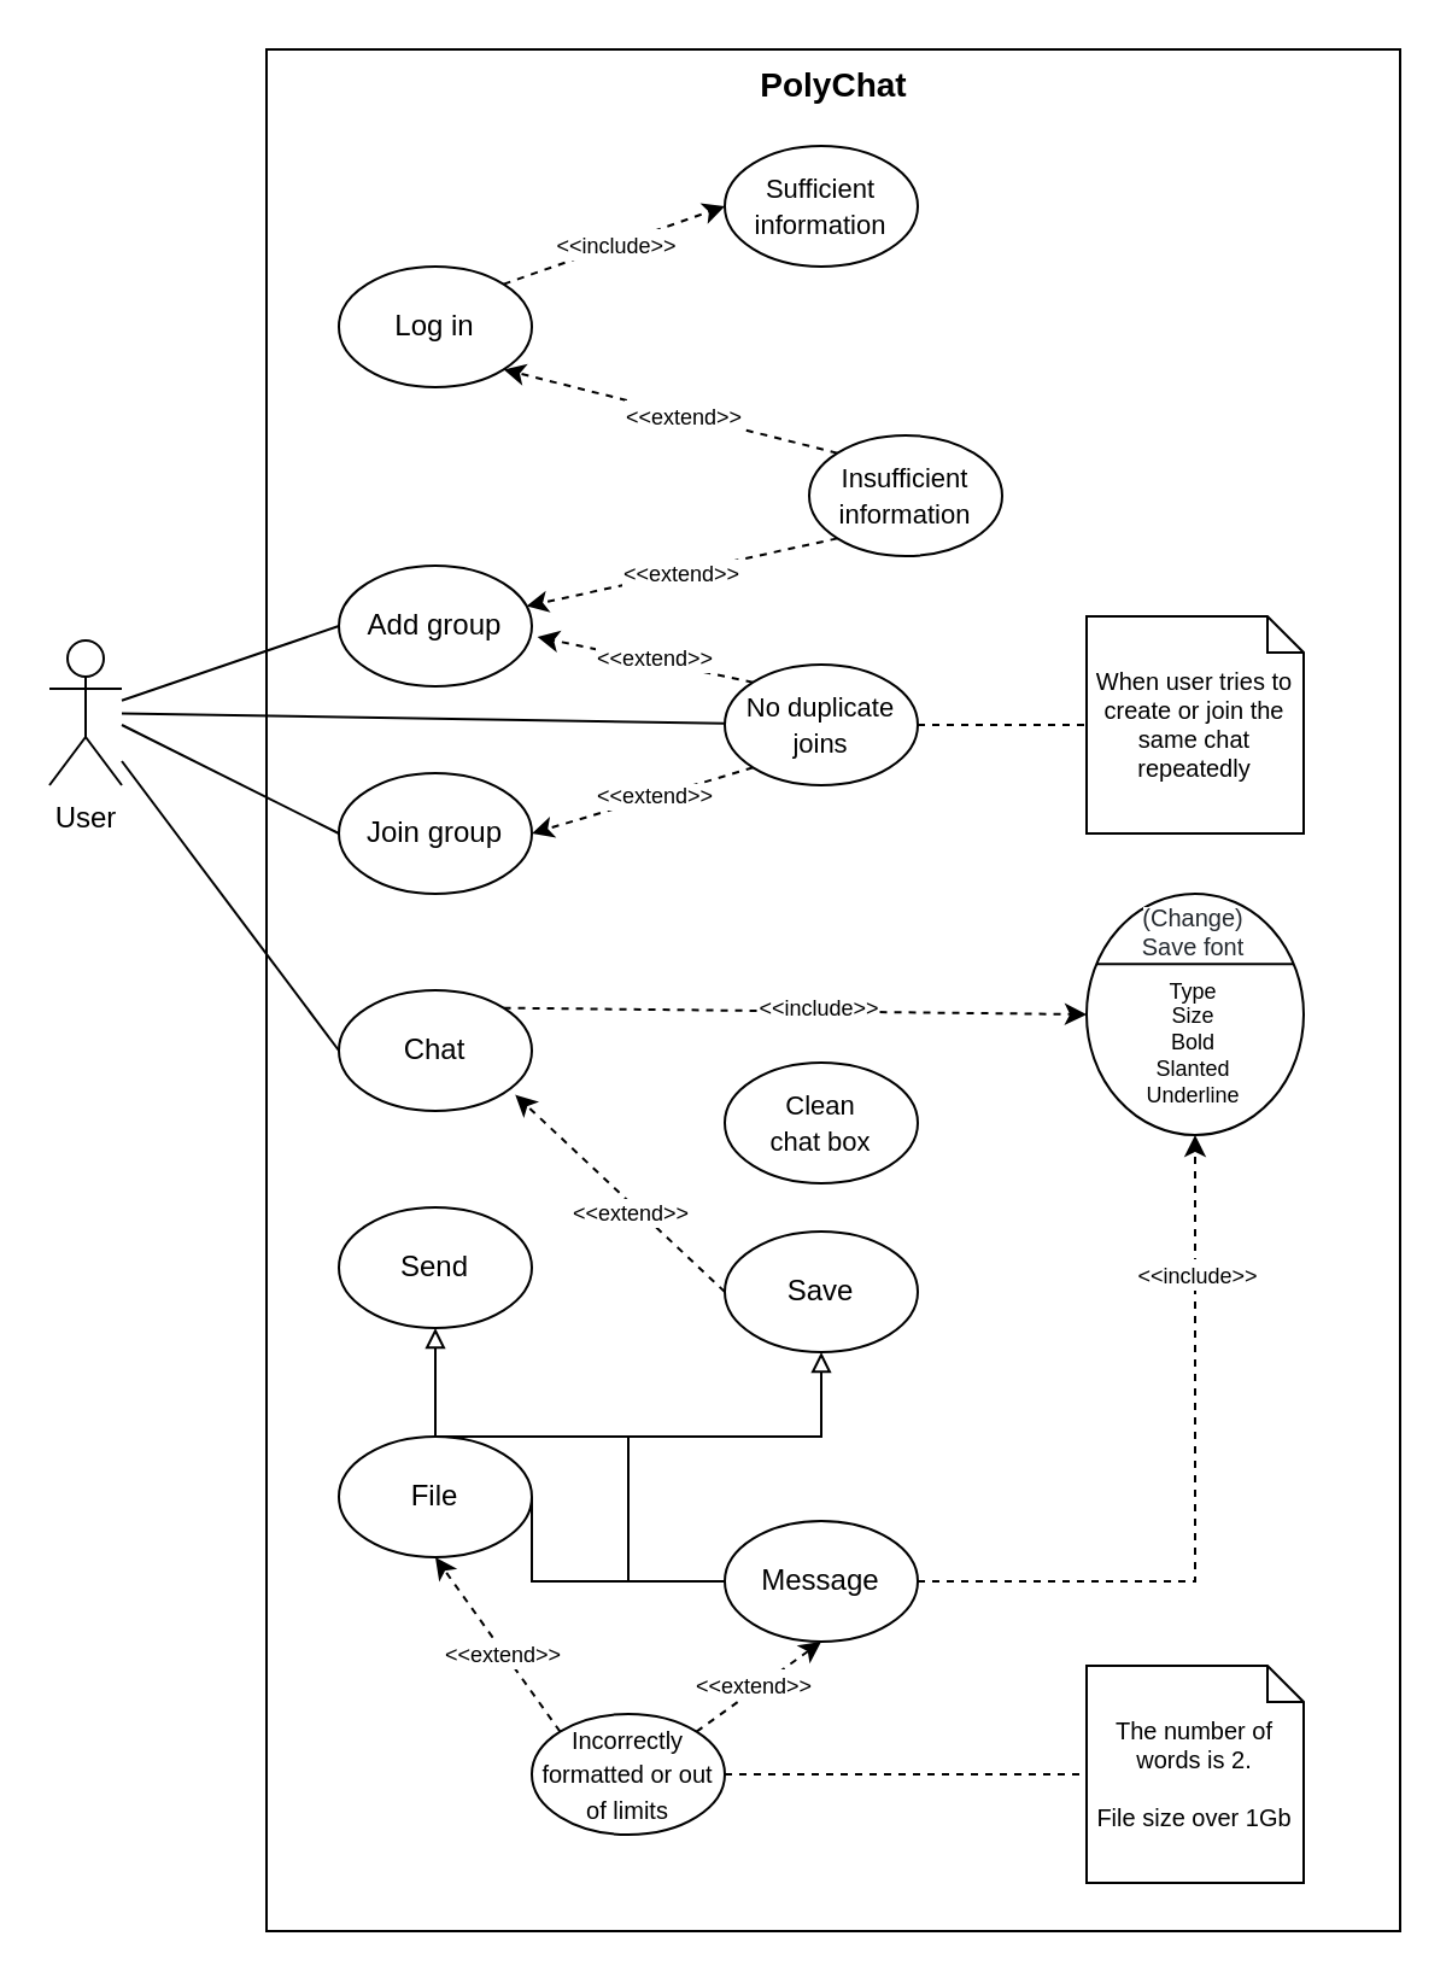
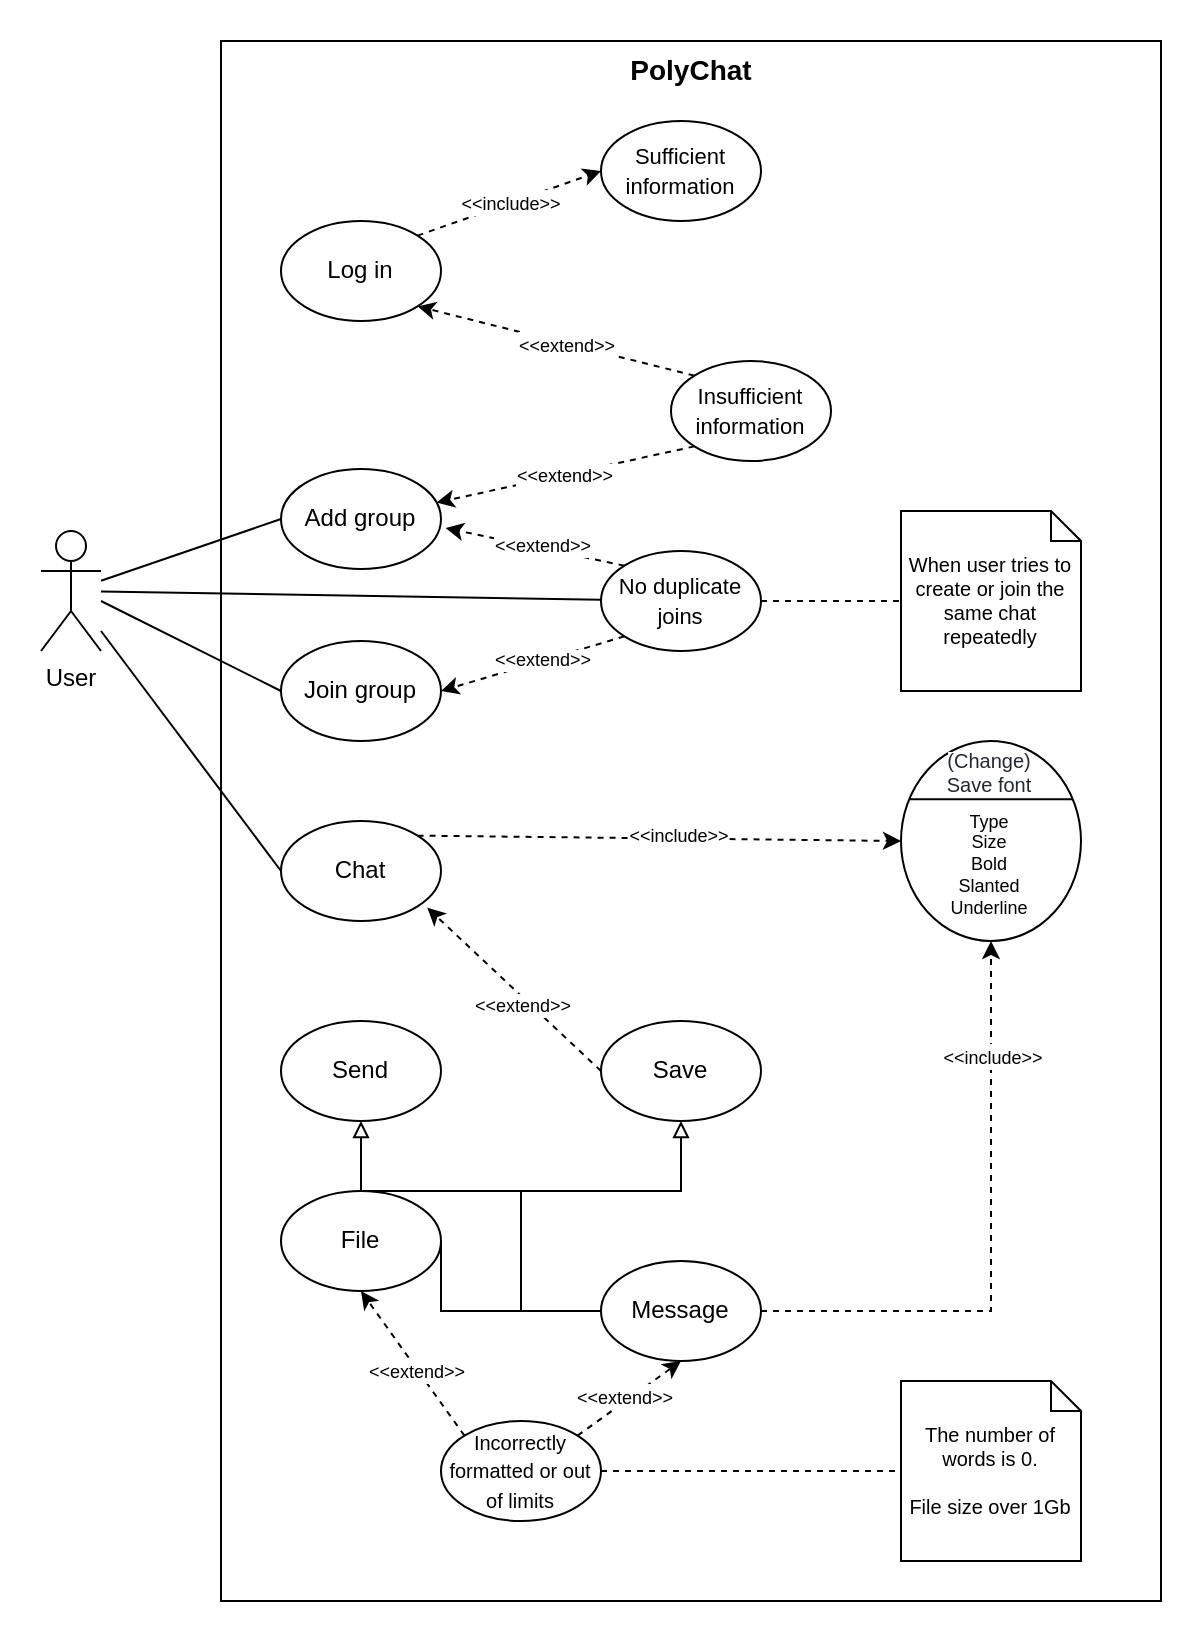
  <mxCell id="0" />
  <mxCell id="1" parent="0" />
  <mxCell id="2" value="&lt;b&gt;&lt;font style=&quot;font-size: 14px&quot;&gt;PolyChat&lt;/font&gt;&lt;/b&gt;" style="html=1;fontSize=11;horizontal=1;verticalAlign=top;" parent="1" vertex="1"><mxGeometry x="110" y="20" width="470" height="780" as="geometry" /></mxCell>
  <mxCell id="3" style="rounded=0;orthogonalLoop=1;jettySize=auto;html=1;endArrow=none;endFill=0;" parent="1" source="7" target="26" edge="1"><mxGeometry relative="1" as="geometry" /></mxCell>
  <mxCell id="4" style="edgeStyle=none;rounded=0;orthogonalLoop=1;jettySize=auto;html=1;entryX=0;entryY=0.5;entryDx=0;entryDy=0;endArrow=none;endFill=0;" parent="1" source="7" target="11" edge="1"><mxGeometry relative="1" as="geometry" /></mxCell>
  <mxCell id="5" style="edgeStyle=none;rounded=0;orthogonalLoop=1;jettySize=auto;html=1;entryX=0;entryY=0.5;entryDx=0;entryDy=0;endArrow=none;endFill=0;" parent="1" source="7" target="14" edge="1"><mxGeometry relative="1" as="geometry" /></mxCell>
  <mxCell id="6" style="edgeStyle=none;rounded=0;orthogonalLoop=1;jettySize=auto;html=1;entryX=0;entryY=0.5;entryDx=0;entryDy=0;endArrow=none;endFill=0;" parent="1" target="15" edge="1"><mxGeometry relative="1" as="geometry"><mxPoint x="50" y="300" as="sourcePoint" /></mxGeometry></mxCell>
  <mxCell id="7" value="User" style="shape=umlActor;verticalLabelPosition=bottom;verticalAlign=top;html=1;outlineConnect=0;" parent="1" vertex="1"><mxGeometry x="20" y="265" width="30" height="60" as="geometry" /></mxCell>
  <mxCell id="8" style="edgeStyle=none;rounded=0;orthogonalLoop=1;jettySize=auto;html=1;exitX=1;exitY=0;exitDx=0;exitDy=0;entryX=0;entryY=0.5;entryDx=0;entryDy=0;endArrow=classic;endFill=1;dashed=1;" parent="1" source="10" target="16" edge="1"><mxGeometry relative="1" as="geometry" /></mxCell>
  <mxCell id="9" value="&lt;font style=&quot;font-size: 9px&quot;&gt;&amp;lt;&amp;lt;include&amp;gt;&amp;gt;&lt;/font&gt;" style="edgeLabel;html=1;align=center;verticalAlign=middle;resizable=0;points=[];rotation=0;" parent="8" vertex="1" connectable="0"><mxGeometry x="-0.179" relative="1" as="geometry"><mxPoint x="8" y="-4" as="offset" /></mxGeometry></mxCell>
  <mxCell id="10" value="Log in" style="ellipse;whiteSpace=wrap;html=1;" parent="1" vertex="1"><mxGeometry x="140" y="110" width="80" height="50" as="geometry" /></mxCell>
  <mxCell id="11" value="Add group" style="ellipse;whiteSpace=wrap;html=1;" parent="1" vertex="1"><mxGeometry x="140" y="234" width="80" height="50" as="geometry" /></mxCell>
  <mxCell id="12" style="edgeStyle=none;rounded=0;orthogonalLoop=1;jettySize=auto;html=1;exitX=1;exitY=0;exitDx=0;exitDy=0;entryX=0;entryY=0.5;entryDx=0;entryDy=0;dashed=1;fontSize=10;endArrow=classic;endFill=1;" parent="1" source="14" target="27" edge="1"><mxGeometry relative="1" as="geometry" /></mxCell>
  <mxCell id="13" value="&lt;span style=&quot;font-size: 9px&quot;&gt;&amp;lt;&amp;lt;include&amp;gt;&amp;gt;&lt;/span&gt;" style="edgeLabel;html=1;align=center;verticalAlign=middle;resizable=0;points=[];fontSize=10;" parent="12" vertex="1" connectable="0"><mxGeometry x="-0.177" y="2" relative="1" as="geometry"><mxPoint x="31" as="offset" /></mxGeometry></mxCell>
  <mxCell id="14" value="Chat" style="ellipse;whiteSpace=wrap;html=1;" parent="1" vertex="1"><mxGeometry x="140" y="410" width="80" height="50" as="geometry" /></mxCell>
  <mxCell id="15" value="Join group" style="ellipse;whiteSpace=wrap;html=1;" parent="1" vertex="1"><mxGeometry x="140" y="320" width="80" height="50" as="geometry" /></mxCell>
  <mxCell id="16" value="&lt;font style=&quot;font-size: 11px&quot;&gt;Sufficient information&lt;/font&gt;" style="ellipse;whiteSpace=wrap;html=1;" parent="1" vertex="1"><mxGeometry x="300" y="60" width="80" height="50" as="geometry" /></mxCell>
  <mxCell id="17" style="edgeStyle=none;rounded=0;orthogonalLoop=1;jettySize=auto;html=1;exitX=0;exitY=0;exitDx=0;exitDy=0;entryX=1;entryY=1;entryDx=0;entryDy=0;dashed=1;endArrow=classic;endFill=1;" parent="1" source="20" target="10" edge="1"><mxGeometry relative="1" as="geometry" /></mxCell>
  <mxCell id="18" value="&lt;font style=&quot;font-size: 9px&quot;&gt;&amp;lt;&amp;lt;extend&amp;gt;&amp;gt;&lt;/font&gt;" style="edgeLabel;html=1;align=center;verticalAlign=middle;resizable=0;points=[];rotation=0;" parent="17" vertex="1" connectable="0"><mxGeometry x="-0.139" y="1" relative="1" as="geometry"><mxPoint x="-5" y="-2" as="offset" /></mxGeometry></mxCell>
  <mxCell id="19" value="&lt;span style=&quot;font-size: 9px&quot;&gt;&amp;lt;&amp;lt;extend&amp;gt;&amp;gt;&lt;/span&gt;" style="edgeStyle=none;rounded=0;orthogonalLoop=1;jettySize=auto;html=1;exitX=0;exitY=1;exitDx=0;exitDy=0;dashed=1;fontSize=10;endArrow=classic;endFill=1;" parent="1" source="20" target="11" edge="1"><mxGeometry relative="1" as="geometry" /></mxCell>
  <mxCell id="20" value="&lt;font style=&quot;font-size: 11px&quot;&gt;Insufficient information&lt;/font&gt;" style="ellipse;whiteSpace=wrap;html=1;" parent="1" vertex="1"><mxGeometry x="335" y="180" width="80" height="50" as="geometry" /></mxCell>
  <mxCell id="21" style="edgeStyle=none;rounded=0;orthogonalLoop=1;jettySize=auto;html=1;exitX=0;exitY=0;exitDx=0;exitDy=0;entryX=1.029;entryY=0.591;entryDx=0;entryDy=0;entryPerimeter=0;dashed=1;endArrow=classic;endFill=1;fontSize=9;" parent="1" source="26" target="11" edge="1"><mxGeometry relative="1" as="geometry" /></mxCell>
  <mxCell id="22" value="&amp;lt;&amp;lt;extend&amp;gt;&amp;gt;" style="edgeLabel;html=1;align=center;verticalAlign=middle;resizable=0;points=[];fontSize=9;" parent="21" vertex="1" connectable="0"><mxGeometry x="-0.086" y="-1" relative="1" as="geometry"><mxPoint as="offset" /></mxGeometry></mxCell>
  <mxCell id="23" style="edgeStyle=none;rounded=0;orthogonalLoop=1;jettySize=auto;html=1;exitX=0;exitY=1;exitDx=0;exitDy=0;entryX=1;entryY=0.5;entryDx=0;entryDy=0;dashed=1;endArrow=classic;endFill=1;fontSize=9;" parent="1" source="26" target="15" edge="1"><mxGeometry relative="1" as="geometry" /></mxCell>
  <mxCell id="24" value="&amp;lt;&amp;lt;extend&amp;gt;&amp;gt;" style="edgeLabel;html=1;align=center;verticalAlign=middle;resizable=0;points=[];fontSize=9;" parent="23" vertex="1" connectable="0"><mxGeometry x="0.088" y="2" relative="1" as="geometry"><mxPoint x="8" y="-5" as="offset" /></mxGeometry></mxCell>
  <mxCell id="25" value="" style="edgeStyle=orthogonalEdgeStyle;rounded=0;orthogonalLoop=1;jettySize=auto;html=1;dashed=1;fontSize=11;endArrow=none;endFill=0;" parent="1" source="26" target="50" edge="1"><mxGeometry relative="1" as="geometry" /></mxCell>
  <mxCell id="26" value="&lt;font style=&quot;font-size: 11px&quot;&gt;No duplicate joins&lt;/font&gt;" style="ellipse;whiteSpace=wrap;html=1;" parent="1" vertex="1"><mxGeometry x="300" y="275" width="80" height="50" as="geometry" /></mxCell>
  <mxCell id="27" value="" style="shape=ellipse;container=1;horizontal=1;horizontalStack=0;resizeParent=1;resizeParentMax=0;resizeLast=0;html=1;dashed=0;collapsible=0;fontSize=9;" parent="1" vertex="1"><mxGeometry x="450" y="370" width="90" height="100" as="geometry" /></mxCell>
  <mxCell id="28" value="&lt;span style=&quot;color: rgb(36 , 41 , 47) ; font-family: , &amp;#34;system-ui&amp;#34; , &amp;#34;segoe ui&amp;#34; , &amp;#34;helvetica&amp;#34; , &amp;#34;arial&amp;#34; , sans-serif , &amp;#34;apple color emoji&amp;#34; , &amp;#34;segoe ui emoji&amp;#34; ; background-color: rgb(255 , 255 , 255)&quot;&gt;&lt;font style=&quot;font-size: 10px&quot;&gt;(Change)&lt;br&gt;Save font&lt;/font&gt;&lt;/span&gt;" style="html=1;strokeColor=none;fillColor=none;align=center;verticalAlign=middle;rotatable=0;fontSize=9;" parent="27" vertex="1"><mxGeometry x="-1" y="3.333" width="90.0" height="25" as="geometry" /></mxCell>
  <mxCell id="29" value="" style="line;strokeWidth=1;fillColor=none;rotatable=0;labelPosition=right;points=[];portConstraint=eastwest;dashed=0;resizeWidth=1;fontSize=9;" parent="27" vertex="1"><mxGeometry x="4.5" y="25" width="81.0" height="8.333" as="geometry" /></mxCell>
  <mxCell id="30" value="Type&lt;br&gt;Size&lt;br&gt;&lt;div&gt;Bold&lt;/div&gt;&lt;div&gt;Slanted&lt;/div&gt;&lt;div&gt;Underline&lt;/div&gt;" style="text;html=1;align=center;verticalAlign=middle;rotatable=0;fontSize=9;" parent="27" vertex="1"><mxGeometry x="-1" y="49.997" width="90.0" height="25" as="geometry" /></mxCell>
  <mxCell id="31" style="edgeStyle=none;rounded=0;orthogonalLoop=1;jettySize=auto;html=1;exitX=0.5;exitY=1;exitDx=0;exitDy=0;dashed=1;fontSize=10;endArrow=classic;endFill=1;" parent="1" source="27" target="27" edge="1"><mxGeometry relative="1" as="geometry" /></mxCell>
- <mxCell id="32" value="&lt;font style=&quot;font-size: 11px&quot;&gt;Clean&lt;br&gt;chat box&lt;/font&gt;" style="ellipse;whiteSpace=wrap;html=1;" parent="1" vertex="1"><mxGeometry x="300" y="440" width="80" height="50" as="geometry" /></mxCell>
  <mxCell id="33" style="edgeStyle=none;rounded=0;orthogonalLoop=1;jettySize=auto;html=1;exitX=0;exitY=0.5;exitDx=0;exitDy=0;entryX=0.914;entryY=0.866;entryDx=0;entryDy=0;dashed=1;fontSize=10;endArrow=classic;endFill=1;entryPerimeter=0;" parent="1" source="35" target="14" edge="1"><mxGeometry relative="1" as="geometry" /></mxCell>
  <mxCell id="34" value="&lt;span style=&quot;font-size: 9px&quot;&gt;&amp;lt;&amp;lt;extend&amp;gt;&amp;gt;&lt;/span&gt;" style="edgeLabel;html=1;align=center;verticalAlign=middle;resizable=0;points=[];fontSize=10;" parent="33" vertex="1" connectable="0"><mxGeometry x="-0.128" y="3" relative="1" as="geometry"><mxPoint as="offset" /></mxGeometry></mxCell>
  <mxCell id="35" value="Save" style="ellipse;whiteSpace=wrap;html=1;" parent="1" vertex="1"><mxGeometry x="300" y="510" width="80" height="50" as="geometry" /></mxCell>
- <mxCell id="36" value="Send" style="ellipse;whiteSpace=wrap;html=1;" parent="1" vertex="1"><mxGeometry x="140" y="500" width="80" height="50" as="geometry" /></mxCell>
+ <mxCell id="36" value="Send" style="ellipse;whiteSpace=wrap;html=1;" parent="1" vertex="1"><mxGeometry x="140" y="510" width="80" height="50" as="geometry" /></mxCell>
  <mxCell id="37" style="edgeStyle=orthogonalEdgeStyle;rounded=0;orthogonalLoop=1;jettySize=auto;html=1;exitX=1;exitY=0.5;exitDx=0;exitDy=0;entryX=0.5;entryY=1;entryDx=0;entryDy=0;fontSize=11;endArrow=block;endFill=0;" parent="1" source="38" target="35" edge="1"><mxGeometry relative="1" as="geometry"><Array as="points"><mxPoint x="260" y="655" /><mxPoint x="260" y="595" /><mxPoint x="340" y="595" /></Array></mxGeometry></mxCell>
  <mxCell id="38" value="File" style="ellipse;whiteSpace=wrap;html=1;" parent="1" vertex="1"><mxGeometry x="140" y="595" width="80" height="50" as="geometry" /></mxCell>
  <mxCell id="39" style="edgeStyle=orthogonalEdgeStyle;rounded=0;orthogonalLoop=1;jettySize=auto;html=1;exitX=1;exitY=0.5;exitDx=0;exitDy=0;entryX=0.5;entryY=1;entryDx=0;entryDy=0;dashed=1;fontSize=11;endArrow=classic;endFill=1;" parent="1" source="42" target="27" edge="1"><mxGeometry relative="1" as="geometry" /></mxCell>
  <mxCell id="40" value="&lt;span style=&quot;font-size: 9px&quot;&gt;&amp;lt;&amp;lt;include&amp;gt;&amp;gt;&lt;/span&gt;" style="edgeLabel;html=1;align=center;verticalAlign=middle;resizable=0;points=[];fontSize=11;" parent="39" vertex="1" connectable="0"><mxGeometry x="0.627" y="2" relative="1" as="geometry"><mxPoint x="2" y="1" as="offset" /></mxGeometry></mxCell>
  <mxCell id="41" style="edgeStyle=orthogonalEdgeStyle;rounded=0;orthogonalLoop=1;jettySize=auto;html=1;exitX=0;exitY=0.5;exitDx=0;exitDy=0;entryX=0.5;entryY=1;entryDx=0;entryDy=0;fontSize=11;endArrow=block;endFill=0;" parent="1" source="42" target="36" edge="1"><mxGeometry relative="1" as="geometry"><Array as="points"><mxPoint x="260" y="655" /><mxPoint x="260" y="595" /><mxPoint x="180" y="595" /></Array></mxGeometry></mxCell>
  <mxCell id="42" value="Message" style="ellipse;whiteSpace=wrap;html=1;" parent="1" vertex="1"><mxGeometry x="300" y="630" width="80" height="50" as="geometry" /></mxCell>
  <mxCell id="43" style="rounded=0;orthogonalLoop=1;jettySize=auto;html=1;exitX=0;exitY=0;exitDx=0;exitDy=0;entryX=0.5;entryY=1;entryDx=0;entryDy=0;fontSize=10;endArrow=classic;endFill=1;dashed=1;" parent="1" source="48" target="38" edge="1"><mxGeometry relative="1" as="geometry" /></mxCell>
  <mxCell id="44" value="&lt;span style=&quot;font-size: 9px&quot;&gt;&amp;lt;&amp;lt;extend&amp;gt;&amp;gt;&lt;/span&gt;" style="edgeLabel;html=1;align=center;verticalAlign=middle;resizable=0;points=[];fontSize=11;" parent="43" vertex="1" connectable="0"><mxGeometry x="-0.071" y="1" relative="1" as="geometry"><mxPoint as="offset" /></mxGeometry></mxCell>
  <mxCell id="45" style="edgeStyle=none;rounded=0;orthogonalLoop=1;jettySize=auto;html=1;exitX=1;exitY=0;exitDx=0;exitDy=0;entryX=0.5;entryY=1;entryDx=0;entryDy=0;dashed=1;fontSize=10;endArrow=classic;endFill=1;" parent="1" source="48" target="42" edge="1"><mxGeometry relative="1" as="geometry" /></mxCell>
  <mxCell id="46" value="&lt;span style=&quot;font-size: 9px&quot;&gt;&amp;lt;&amp;lt;extend&amp;gt;&amp;gt;&lt;/span&gt;" style="edgeLabel;html=1;align=center;verticalAlign=middle;resizable=0;points=[];fontSize=11;" parent="45" vertex="1" connectable="0"><mxGeometry x="-0.077" y="3" relative="1" as="geometry"><mxPoint x="1" as="offset" /></mxGeometry></mxCell>
  <mxCell id="47" style="edgeStyle=none;rounded=0;orthogonalLoop=1;jettySize=auto;html=1;exitX=1;exitY=0.5;exitDx=0;exitDy=0;entryX=0;entryY=0.5;entryDx=0;entryDy=0;entryPerimeter=0;dashed=1;fontSize=10;endArrow=none;endFill=0;" parent="1" source="48" target="49" edge="1"><mxGeometry relative="1" as="geometry" /></mxCell>
  <mxCell id="48" value="&lt;font style=&quot;font-size: 10px&quot;&gt;Incorrectly formatted or out of limits&lt;/font&gt;" style="ellipse;whiteSpace=wrap;html=1;" parent="1" vertex="1"><mxGeometry x="220" y="710" width="80" height="50" as="geometry" /></mxCell>
- <mxCell id="49" value="&lt;div&gt;The number of words is 2.&lt;br&gt;&lt;br&gt;&lt;/div&gt;&lt;div&gt;File size over 1Gb&lt;/div&gt;" style="shape=note2;boundedLbl=1;whiteSpace=wrap;html=1;size=15;verticalAlign=top;align=center;fontSize=10;" parent="1" vertex="1"><mxGeometry x="450" y="690" width="90" height="90" as="geometry" /></mxCell>
+ <mxCell id="49" value="&lt;div&gt;The number of words is 0.&lt;br&gt;&lt;br&gt;&lt;/div&gt;&lt;div&gt;File size over 1Gb&lt;/div&gt;" style="shape=note2;boundedLbl=1;whiteSpace=wrap;html=1;size=15;verticalAlign=top;align=center;fontSize=10;" parent="1" vertex="1"><mxGeometry x="450" y="690" width="90" height="90" as="geometry" /></mxCell>
  <mxCell id="50" value="When user tries to create or join the same chat repeatedly" style="shape=note2;boundedLbl=1;whiteSpace=wrap;html=1;size=15;verticalAlign=top;align=center;fontSize=10;" parent="1" vertex="1"><mxGeometry x="450" y="255" width="90" height="90" as="geometry" /></mxCell>
